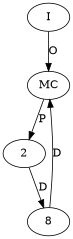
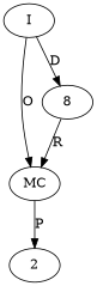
  digraph {
    node [t=CompareToBuilder]
    n1 [l=405 label=MC s="append()"]
    2 [t=double v=0.0]
    n3 [label=8 n=dummy_]
    n4 [l=405 label=I]
    n1 -> 2 [label=P]
-   n3 -> n1 [label=D]
+   n3 -> n1 [label=R]
    n4 -> n1 [label=O]
-   2 -> n3 [label=D]
+   n4 -> n3 [label=D]
  }
